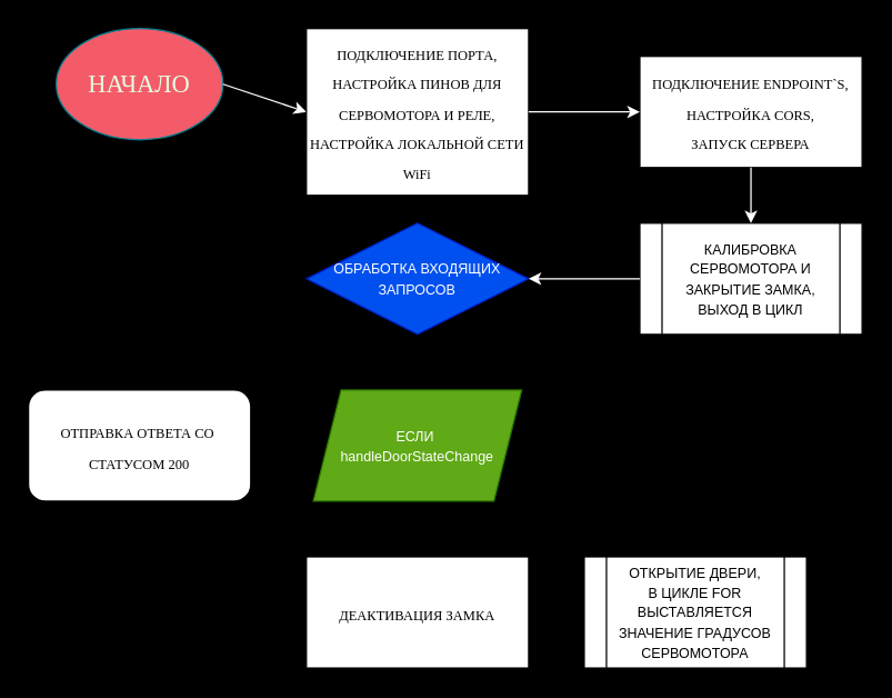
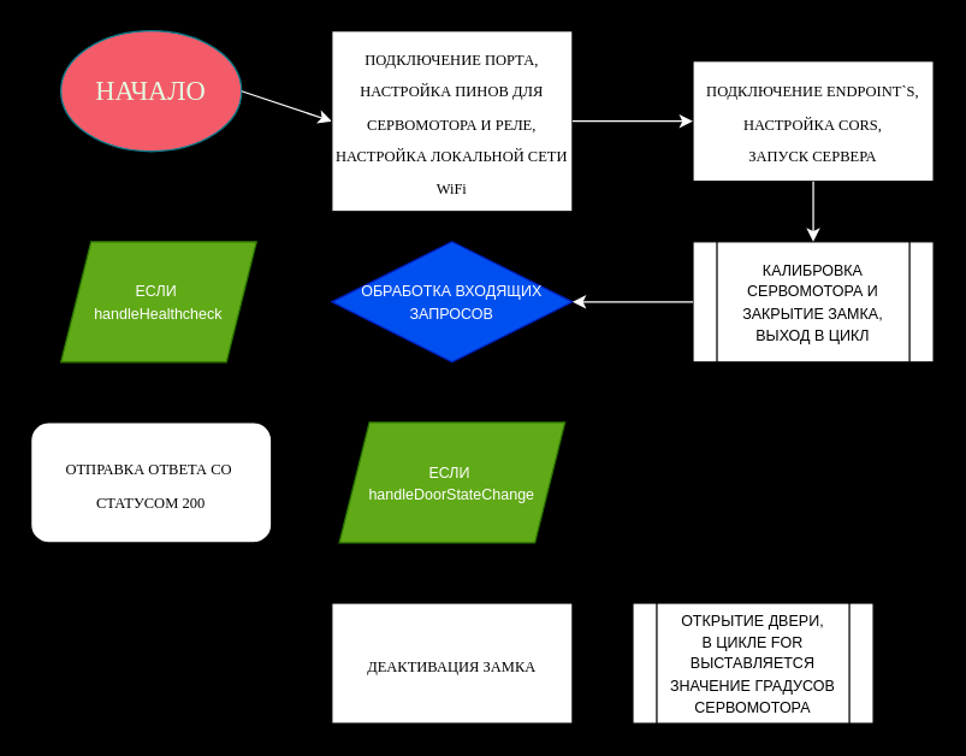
  <mxCell id="0" />
  <mxCell id="1" parent="0" />
  <mxCell id="2" value="&lt;font style=&quot;font-size: 18px;&quot;&gt;НАЧАЛО&lt;/font&gt;" style="ellipse;whiteSpace=wrap;html=1;strokeColor=#028090;fontColor=#E4FDE1;fillColor=#F45B69;fontFamily=Lucida Console;" vertex="1" parent="1"><mxGeometry x="40" y="20" width="120" height="80" as="geometry" /></mxCell>
  <mxCell id="3" value="" style="endArrow=classic;html=1;rounded=0;fontColor=#E4FDE1;exitX=1;exitY=0.5;exitDx=0;exitDy=0;strokeColor=#FFFFFF;entryX=0;entryY=0.5;entryDx=0;entryDy=0;" edge="1" parent="1" source="2" target="4"><mxGeometry width="50" height="50" relative="1" as="geometry"><mxPoint x="250" y="90" as="sourcePoint" /><mxPoint x="340" y="80" as="targetPoint" /></mxGeometry></mxCell>
  <mxCell id="4" value="&lt;font size=&quot;1&quot;&gt;ПОДКЛЮЧЕНИЕ ПОРТА,&lt;br&gt;НАСТРОЙКА ПИНОВ ДЛЯ СЕРВОМОТОРА И РЕЛЕ, НАСТРОЙКА ЛОКАЛЬНОЙ СЕТИ WiFi&lt;/font&gt;" style="rounded=0;whiteSpace=wrap;html=1;fontFamily=Lucida Console;fontSize=18;" vertex="1" parent="1"><mxGeometry x="220" y="20" width="160" height="120" as="geometry" /></mxCell>
  <mxCell id="5" value="&lt;font size=&quot;1&quot;&gt;ПОДКЛЮЧЕНИЕ ENDPOINT`S,&lt;br&gt;НАСТРОЙКА CORS,&lt;br&gt;ЗАПУСК СЕРВЕРА&lt;br&gt;&lt;/font&gt;" style="rounded=0;whiteSpace=wrap;html=1;fontFamily=Lucida Console;fontSize=18;" vertex="1" parent="1"><mxGeometry x="460" y="40" width="160" height="80" as="geometry" /></mxCell>
  <mxCell id="6" value="" style="endArrow=classic;html=1;rounded=0;fontColor=#E4FDE1;exitX=1;exitY=0.5;exitDx=0;exitDy=0;strokeColor=#FFFFFF;entryX=0;entryY=0.5;entryDx=0;entryDy=0;" edge="1" parent="1" source="4" target="5"><mxGeometry width="50" height="50" relative="1" as="geometry"><mxPoint x="394" y="79.66" as="sourcePoint" /><mxPoint x="454" y="79.66" as="targetPoint" /></mxGeometry></mxCell>
  <mxCell id="7" value="&lt;font size=&quot;1&quot;&gt;КАЛИБРОВКА СЕРВОМОТОРА И ЗАКРЫТИЕ ЗАМКА,&lt;br&gt;ВЫХОД В ЦИКЛ&lt;br&gt;&lt;/font&gt;" style="shape=process;whiteSpace=wrap;html=1;backgroundOutline=1;" vertex="1" parent="1"><mxGeometry x="460" y="160" width="160" height="80" as="geometry" /></mxCell>
  <mxCell id="8" value="" style="endArrow=classic;html=1;rounded=0;fontColor=#E4FDE1;exitX=0.5;exitY=1;exitDx=0;exitDy=0;strokeColor=#FFFFFF;entryX=0.5;entryY=0;entryDx=0;entryDy=0;" edge="1" parent="1" source="5" target="7"><mxGeometry width="50" height="50" relative="1" as="geometry"><mxPoint x="510" y="150" as="sourcePoint" /><mxPoint x="570" y="150" as="targetPoint" /></mxGeometry></mxCell>
  <mxCell id="9" value="&lt;font size=&quot;1&quot;&gt;ОБРАБОТКА ВХОДЯЩИХ ЗАПРОСОВ&lt;/font&gt;" style="rhombus;whiteSpace=wrap;html=1;strokeColor=#001DBC;fontColor=#ffffff;fillColor=#0050ef;" vertex="1" parent="1"><mxGeometry x="220" y="160" width="160" height="80" as="geometry" /></mxCell>
  <mxCell id="10" value="" style="endArrow=classic;html=1;rounded=0;fontColor=#E4FDE1;exitX=0;exitY=0.5;exitDx=0;exitDy=0;strokeColor=#FFFFFF;entryX=1;entryY=0.5;entryDx=0;entryDy=0;" edge="1" parent="1" source="7" target="9"><mxGeometry width="50" height="50" relative="1" as="geometry"><mxPoint x="380" y="180" as="sourcePoint" /><mxPoint x="460" y="180" as="targetPoint" /></mxGeometry></mxCell>
+ <mxCell id="11" value="&lt;font size=&quot;1&quot;&gt;ЕСЛИ&amp;nbsp;&lt;br&gt;handleHealthcheck&lt;/font&gt;" style="shape=parallelogram;perimeter=parallelogramPerimeter;whiteSpace=wrap;html=1;fixedSize=1;strokeColor=#2D7600;fontColor=#ffffff;fillColor=#60a917;" vertex="1" parent="1"><mxGeometry x="40" y="160" width="130" height="80" as="geometry" /></mxCell>
  <mxCell id="12" value="&lt;font size=&quot;1&quot;&gt;ОТПРАВКА ОТВЕТА СО&amp;nbsp; СТАТУСОМ 200&lt;/font&gt;" style="whiteSpace=wrap;html=1;fontFamily=Lucida Console;fontSize=18;rounded=1;" vertex="1" parent="1"><mxGeometry x="20" y="280" width="160" height="80" as="geometry" /></mxCell>
  <mxCell id="13" value="&lt;font size=&quot;1&quot;&gt;ДЕАКТИВАЦИЯ ЗАМКА&lt;/font&gt;" style="rounded=0;whiteSpace=wrap;html=1;fontFamily=Lucida Console;fontSize=18;" vertex="1" parent="1"><mxGeometry x="220" y="400" width="160" height="80" as="geometry" /></mxCell>
  <mxCell id="14" value="&lt;font size=&quot;1&quot;&gt;ЕСЛИ&amp;nbsp;&lt;br&gt;handleDoorStateChange&lt;br&gt;&lt;/font&gt;" style="shape=parallelogram;perimeter=parallelogramPerimeter;whiteSpace=wrap;html=1;fixedSize=1;strokeColor=#2D7600;fontColor=#ffffff;fillColor=#60a917;" vertex="1" parent="1"><mxGeometry x="225" y="280" width="150" height="80" as="geometry" /></mxCell>
  <mxCell id="15" value="&lt;font size=&quot;1&quot;&gt;ОТКРЫТИЕ ДВЕРИ,&lt;br&gt;В ЦИКЛЕ FOR ВЫСТАВЛЯЕТСЯ ЗНАЧЕНИЕ ГРАДУСОВ СЕРВОМОТОРА&lt;br&gt;&lt;/font&gt;" style="shape=process;whiteSpace=wrap;html=1;backgroundOutline=1;" vertex="1" parent="1"><mxGeometry x="420" y="400" width="160" height="80" as="geometry" /></mxCell>
